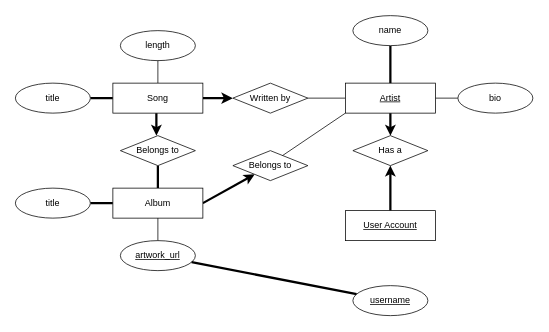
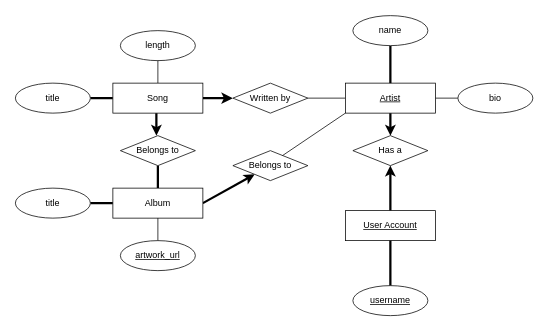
  <mxCell id="0" />
  <mxCell id="1" parent="0" />
  <mxCell id="2" value="length" style="ellipse;whiteSpace=wrap;html=1;" parent="1" vertex="1"><mxGeometry x="160" y="40" width="100" height="40" as="geometry" /></mxCell>
  <mxCell id="3" value="" style="edgeStyle=none;html=1;endArrow=classic;endFill=1;strokeWidth=3;" parent="1" source="8" target="10" edge="1"><mxGeometry relative="1" as="geometry" /></mxCell>
  <mxCell id="4" value="" style="edgeStyle=none;html=1;endArrow=none;endFill=0;" parent="1" source="8" target="2" edge="1"><mxGeometry relative="1" as="geometry" /></mxCell>
  <mxCell id="5" value="" style="edgeStyle=none;html=1;endArrow=none;endFill=0;jumpSize=6;strokeWidth=3;" parent="1" source="8" target="9" edge="1"><mxGeometry relative="1" as="geometry" /></mxCell>
  <mxCell id="6" value="" style="edgeStyle=none;html=1;startArrow=none;endArrow=none;endFill=0;strokeWidth=3;" parent="1" source="22" target="20" edge="1"><mxGeometry relative="1" as="geometry" /></mxCell>
  <mxCell id="7" value="" style="edgeStyle=none;jumpSize=6;html=1;strokeWidth=3;startArrow=none;startFill=0;endArrow=classic;endFill=1;startSize=6;endSize=5;" parent="1" edge="1"><mxGeometry relative="1" as="geometry"><mxPoint x="208" y="150" as="sourcePoint" /><mxPoint x="208" y="180" as="targetPoint" /></mxGeometry></mxCell>
  <mxCell id="8" value="Song" style="rounded=0;whiteSpace=wrap;html=1;" parent="1" vertex="1"><mxGeometry x="150" y="110" width="120" height="40" as="geometry" /></mxCell>
  <mxCell id="9" value="title" style="ellipse;whiteSpace=wrap;html=1;" parent="1" vertex="1"><mxGeometry x="20" y="110" width="100" height="40" as="geometry" /></mxCell>
  <mxCell id="10" value="Written by" style="rhombus;whiteSpace=wrap;html=1;" parent="1" vertex="1"><mxGeometry x="310" y="110" width="100" height="40" as="geometry" /></mxCell>
  <mxCell id="11" value="" style="edgeStyle=none;html=1;endArrow=none;endFill=0;" parent="1" source="14" target="15" edge="1"><mxGeometry relative="1" as="geometry" /></mxCell>
  <mxCell id="12" value="" style="edgeStyle=none;html=1;endArrow=none;endFill=0;" parent="1" source="14" target="10" edge="1"><mxGeometry relative="1" as="geometry" /></mxCell>
  <mxCell id="13" value="" style="edgeStyle=none;jumpSize=6;html=1;strokeWidth=3;startArrow=none;startFill=0;endArrow=classic;endFill=1;startSize=6;endSize=5;" parent="1" source="14" target="25" edge="1"><mxGeometry relative="1" as="geometry" /></mxCell>
  <mxCell id="14" value="&lt;u&gt;Artist&lt;/u&gt;" style="rounded=0;whiteSpace=wrap;html=1;" parent="1" vertex="1"><mxGeometry x="460" y="110" width="120" height="40" as="geometry" /></mxCell>
  <mxCell id="15" value="bio" style="ellipse;whiteSpace=wrap;html=1;" parent="1" vertex="1"><mxGeometry x="610" y="110" width="100" height="40" as="geometry" /></mxCell>
  <mxCell id="16" value="" style="edgeStyle=none;html=1;endArrow=none;endFill=0;strokeWidth=3;" parent="1" source="17" target="14" edge="1"><mxGeometry relative="1" as="geometry" /></mxCell>
  <mxCell id="17" value="name" style="ellipse;whiteSpace=wrap;html=1;" parent="1" vertex="1"><mxGeometry x="470" y="20" width="100" height="40" as="geometry" /></mxCell>
  <mxCell id="18" value="" style="edgeStyle=none;html=1;endArrow=none;endFill=0;strokeWidth=3;" parent="1" source="20" target="21" edge="1"><mxGeometry relative="1" as="geometry" /></mxCell>
  <mxCell id="19" style="edgeStyle=none;jumpSize=6;html=1;exitX=1;exitY=0.5;exitDx=0;exitDy=0;strokeWidth=3;startArrow=none;startFill=0;endArrow=classic;endFill=1;startSize=6;endSize=5;" parent="1" source="20" target="31" edge="1"><mxGeometry relative="1" as="geometry" /></mxCell>
  <mxCell id="20" value="Album" style="rounded=0;whiteSpace=wrap;html=1;" parent="1" vertex="1"><mxGeometry x="150" y="250" width="120" height="40" as="geometry" /></mxCell>
  <mxCell id="21" value="title" style="ellipse;whiteSpace=wrap;html=1;" parent="1" vertex="1"><mxGeometry x="20" y="250" width="100" height="40" as="geometry" /></mxCell>
  <mxCell id="22" value="Belongs to" style="rhombus;whiteSpace=wrap;html=1;" parent="1" vertex="1"><mxGeometry x="160" y="180" width="100" height="40" as="geometry" /></mxCell>
  <mxCell id="23" value="" style="edgeStyle=none;html=1;endArrow=none;endFill=0;exitX=0.5;exitY=1;exitDx=0;exitDy=0;" parent="1" source="20" target="24" edge="1"><mxGeometry relative="1" as="geometry"><mxPoint x="290" y="340" as="sourcePoint" /></mxGeometry></mxCell>
  <mxCell id="24" value="&lt;u&gt;artwork_url&lt;/u&gt;" style="ellipse;whiteSpace=wrap;html=1;" parent="1" vertex="1"><mxGeometry x="160" y="320" width="100" height="40" as="geometry" /></mxCell>
  <mxCell id="25" value="Has a" style="rhombus;whiteSpace=wrap;html=1;" parent="1" vertex="1"><mxGeometry x="470" y="180" width="100" height="40" as="geometry" /></mxCell>
  <mxCell id="26" style="edgeStyle=none;jumpSize=6;html=1;exitX=0.5;exitY=0;exitDx=0;exitDy=0;entryX=0.5;entryY=1;entryDx=0;entryDy=0;strokeWidth=3;startArrow=none;startFill=0;endArrow=classic;endFill=1;startSize=6;endSize=5;" parent="1" source="27" target="25" edge="1"><mxGeometry relative="1" as="geometry" /></mxCell>
  <mxCell id="27" value="&lt;u&gt;User Account&lt;/u&gt;" style="rounded=0;whiteSpace=wrap;html=1;" parent="1" vertex="1"><mxGeometry x="460" y="280" width="120" height="40" as="geometry" /></mxCell>
- <mxCell id="28" value="" style="edgeStyle=none;html=1;endArrow=none;endFill=0;strokeWidth=3;" parent="1" source="29" target="24" edge="1"><mxGeometry relative="1" as="geometry" /></mxCell>
+ <mxCell id="28" value="" style="edgeStyle=none;html=1;endArrow=none;endFill=0;strokeWidth=3;" parent="1" source="29" target="27" edge="1"><mxGeometry relative="1" as="geometry" /></mxCell>
  <mxCell id="29" value="&lt;u&gt;username&lt;/u&gt;" style="ellipse;whiteSpace=wrap;html=1;" parent="1" vertex="1"><mxGeometry x="470" y="380" width="100" height="40" as="geometry" /></mxCell>
  <mxCell id="30" style="edgeStyle=none;jumpSize=6;html=1;exitX=0.65;exitY=0.185;exitDx=0;exitDy=0;entryX=0;entryY=1;entryDx=0;entryDy=0;strokeWidth=1;startArrow=none;startFill=0;endArrow=none;endFill=0;startSize=6;endSize=5;exitPerimeter=0;" parent="1" source="31" target="14" edge="1"><mxGeometry relative="1" as="geometry" /></mxCell>
  <mxCell id="31" value="Belongs to" style="rhombus;whiteSpace=wrap;html=1;" parent="1" vertex="1"><mxGeometry x="310" y="200" width="100" height="40" as="geometry" /></mxCell>
